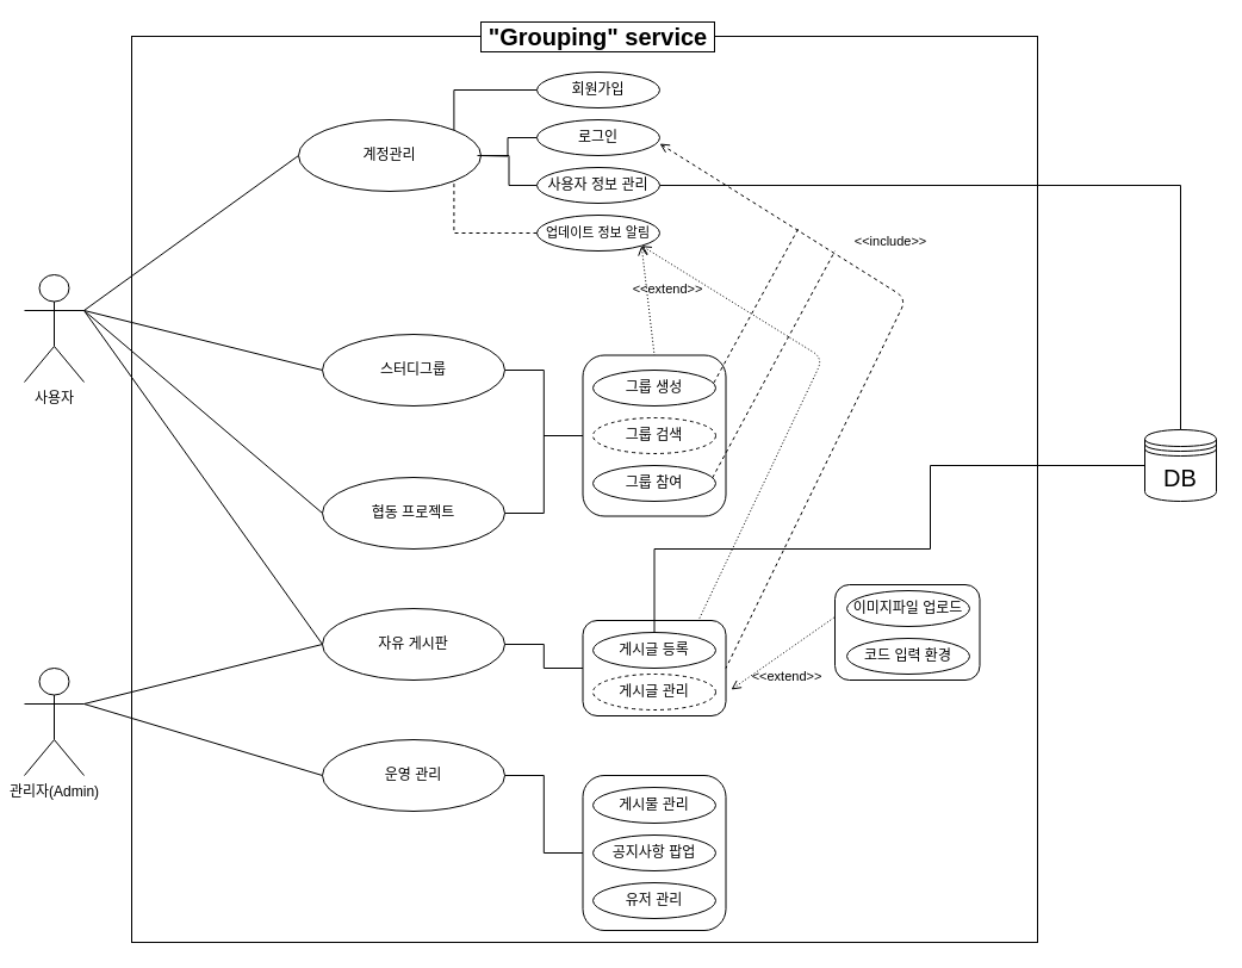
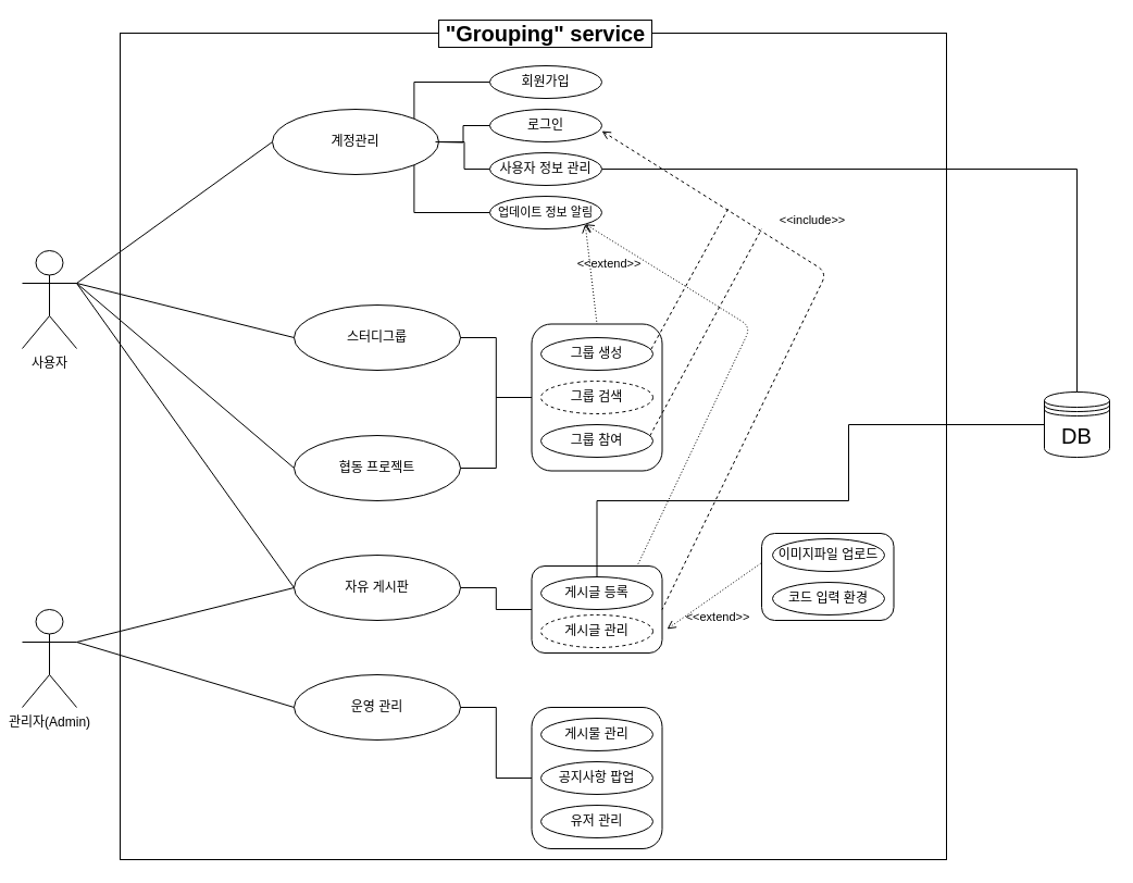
  <mxCell id="0" />
  <mxCell id="1" parent="0" />
  <mxCell id="2" value="" style="whiteSpace=wrap;html=1;aspect=fixed;" parent="1" vertex="1"><mxGeometry x="110" y="30" width="760" height="760" as="geometry" /></mxCell>
  <mxCell id="3" value="사용자" style="shape=umlActor;verticalLabelPosition=bottom;verticalAlign=top;html=1;outlineConnect=0;" parent="1" vertex="1"><mxGeometry x="20" y="230" width="50" height="90" as="geometry" /></mxCell>
  <mxCell id="4" value="계정관리" style="ellipse;whiteSpace=wrap;html=1;" parent="1" vertex="1"><mxGeometry x="250" y="100" width="153" height="60" as="geometry" /></mxCell>
  <mxCell id="5" value="협동 프로젝트" style="ellipse;whiteSpace=wrap;html=1;" parent="1" vertex="1"><mxGeometry x="270" y="400" width="153" height="60" as="geometry" /></mxCell>
  <mxCell id="6" value="스터디그룹" style="ellipse;whiteSpace=wrap;html=1;" parent="1" vertex="1"><mxGeometry x="270" y="280" width="153" height="60" as="geometry" /></mxCell>
  <mxCell id="7" value="자유 게시판" style="ellipse;whiteSpace=wrap;html=1;" parent="1" vertex="1"><mxGeometry x="270" y="510" width="153" height="60" as="geometry" /></mxCell>
  <mxCell id="8" value="운영 관리" style="ellipse;whiteSpace=wrap;html=1;" parent="1" vertex="1"><mxGeometry x="270" y="620" width="153" height="60" as="geometry" /></mxCell>
  <mxCell id="9" value="" style="endArrow=none;html=1;exitX=1;exitY=0.333;exitDx=0;exitDy=0;exitPerimeter=0;entryX=0;entryY=0.5;entryDx=0;entryDy=0;" parent="1" source="3" target="4" edge="1"><mxGeometry width="50" height="50" relative="1" as="geometry"><mxPoint x="30" y="500" as="sourcePoint" /><mxPoint x="150" y="280" as="targetPoint" /><Array as="points" /></mxGeometry></mxCell>
  <mxCell id="10" value="" style="endArrow=none;html=1;exitX=1;exitY=0.333;exitDx=0;exitDy=0;exitPerimeter=0;entryX=0;entryY=0.5;entryDx=0;entryDy=0;" parent="1" source="3" target="6" edge="1"><mxGeometry width="50" height="50" relative="1" as="geometry"><mxPoint x="80" y="270" as="sourcePoint" /><mxPoint x="260" y="140" as="targetPoint" /><Array as="points" /></mxGeometry></mxCell>
  <mxCell id="11" value="" style="endArrow=none;html=1;exitX=1;exitY=0.333;exitDx=0;exitDy=0;exitPerimeter=0;entryX=0;entryY=0.5;entryDx=0;entryDy=0;" parent="1" source="3" target="5" edge="1"><mxGeometry width="50" height="50" relative="1" as="geometry"><mxPoint x="80" y="270" as="sourcePoint" /><mxPoint x="260" y="260" as="targetPoint" /><Array as="points" /></mxGeometry></mxCell>
  <mxCell id="12" value="" style="endArrow=none;html=1;entryX=0;entryY=0.5;entryDx=0;entryDy=0;" parent="1" target="7" edge="1"><mxGeometry width="50" height="50" relative="1" as="geometry"><mxPoint x="70" y="260" as="sourcePoint" /><mxPoint x="250" y="390" as="targetPoint" /><Array as="points" /></mxGeometry></mxCell>
  <mxCell id="13" value="관리자(Admin)" style="shape=umlActor;verticalLabelPosition=bottom;verticalAlign=top;html=1;outlineConnect=0;" parent="1" vertex="1"><mxGeometry x="20" y="560" width="50" height="90" as="geometry" /></mxCell>
  <mxCell id="14" value="" style="endArrow=none;html=1;entryX=0;entryY=0.5;entryDx=0;entryDy=0;exitX=1;exitY=0.333;exitDx=0;exitDy=0;exitPerimeter=0;" parent="1" source="13" target="8" edge="1"><mxGeometry width="50" height="50" relative="1" as="geometry"><mxPoint x="70" y="370" as="sourcePoint" /><mxPoint x="250" y="590" as="targetPoint" /><Array as="points" /></mxGeometry></mxCell>
  <mxCell id="15" value="" style="endArrow=none;html=1;entryX=0;entryY=0.5;entryDx=0;entryDy=0;" parent="1" target="7" edge="1"><mxGeometry width="50" height="50" relative="1" as="geometry"><mxPoint x="70" y="590" as="sourcePoint" /><mxPoint x="250" y="580" as="targetPoint" /><Array as="points" /></mxGeometry></mxCell>
  <mxCell id="16" value="&amp;nbsp;&quot;Grouping&quot; service&amp;nbsp;" style="text;html=1;align=center;verticalAlign=middle;whiteSpace=wrap;rounded=0;fontStyle=1;fontSize=20;labelBackgroundColor=#FFFFFF;labelBorderColor=#000000;" parent="1" vertex="1"><mxGeometry x="381.5" y="20" width="238.5" height="20" as="geometry" /></mxCell>
  <mxCell id="17" style="edgeStyle=orthogonalEdgeStyle;rounded=0;orthogonalLoop=1;jettySize=auto;html=1;exitX=0;exitY=0.5;exitDx=0;exitDy=0;entryX=1;entryY=0;entryDx=0;entryDy=0;fontSize=16;endArrow=none;endFill=0;" parent="1" source="18" target="4" edge="1"><mxGeometry relative="1" as="geometry" /></mxCell>
  <mxCell id="18" value="회원가입" style="ellipse;whiteSpace=wrap;html=1;" parent="1" vertex="1"><mxGeometry x="450" y="60" width="103" height="30" as="geometry" /></mxCell>
  <mxCell id="19" style="edgeStyle=orthogonalEdgeStyle;rounded=0;orthogonalLoop=1;jettySize=auto;html=1;exitX=0;exitY=0.5;exitDx=0;exitDy=0;fontSize=16;endArrow=none;endFill=0;" parent="1" source="20" edge="1"><mxGeometry relative="1" as="geometry"><mxPoint x="400" y="130" as="targetPoint" /></mxGeometry></mxCell>
  <mxCell id="20" value="로그인" style="ellipse;whiteSpace=wrap;html=1;" parent="1" vertex="1"><mxGeometry x="450" y="100" width="103" height="30" as="geometry" /></mxCell>
- <mxCell id="21" style="edgeStyle=orthogonalEdgeStyle;rounded=0;orthogonalLoop=1;jettySize=auto;html=1;entryX=1;entryY=1;entryDx=0;entryDy=0;fontSize=16;endArrow=none;endFill=0;dashed=1;" parent="1" source="22" target="4" edge="1"><mxGeometry relative="1" as="geometry" /></mxCell>
+ <mxCell id="21" style="edgeStyle=orthogonalEdgeStyle;rounded=0;orthogonalLoop=1;jettySize=auto;html=1;entryX=1;entryY=1;entryDx=0;entryDy=0;fontSize=16;endArrow=none;endFill=0;" parent="1" source="22" target="4" edge="1"><mxGeometry relative="1" as="geometry" /></mxCell>
  <mxCell id="22" value="&lt;font style=&quot;font-size: 11px&quot;&gt;업데이트 정보 알림&lt;/font&gt;" style="ellipse;whiteSpace=wrap;html=1;" parent="1" vertex="1"><mxGeometry x="450" y="180" width="103" height="30" as="geometry" /></mxCell>
  <mxCell id="23" style="edgeStyle=orthogonalEdgeStyle;rounded=0;orthogonalLoop=1;jettySize=auto;html=1;exitX=0;exitY=0.5;exitDx=0;exitDy=0;entryX=1;entryY=0.5;entryDx=0;entryDy=0;fontSize=16;endArrow=none;endFill=0;" parent="1" source="25" target="4" edge="1"><mxGeometry relative="1" as="geometry" /></mxCell>
  <mxCell id="24" style="edgeStyle=orthogonalEdgeStyle;rounded=0;orthogonalLoop=1;jettySize=auto;html=1;exitX=1;exitY=0.5;exitDx=0;exitDy=0;entryX=0.5;entryY=0;entryDx=0;entryDy=0;fontSize=20;startArrow=none;startFill=0;endArrow=none;endFill=0;" edge="1" parent="1" source="25" target="50"><mxGeometry relative="1" as="geometry" /></mxCell>
  <mxCell id="25" value="사용자 정보 관리" style="ellipse;whiteSpace=wrap;html=1;" parent="1" vertex="1"><mxGeometry x="450" y="140" width="103" height="30" as="geometry" /></mxCell>
  <mxCell id="26" style="edgeStyle=orthogonalEdgeStyle;rounded=0;orthogonalLoop=1;jettySize=auto;html=1;entryX=1;entryY=0.5;entryDx=0;entryDy=0;endArrow=none;endFill=0;fontSize=16;" parent="1" source="28" target="6" edge="1"><mxGeometry relative="1" as="geometry" /></mxCell>
  <mxCell id="27" style="edgeStyle=orthogonalEdgeStyle;rounded=0;orthogonalLoop=1;jettySize=auto;html=1;exitX=0;exitY=0.5;exitDx=0;exitDy=0;entryX=1;entryY=0.5;entryDx=0;entryDy=0;endArrow=none;endFill=0;fontSize=16;" parent="1" source="28" target="5" edge="1"><mxGeometry relative="1" as="geometry" /></mxCell>
  <mxCell id="28" value="" style="rounded=1;whiteSpace=wrap;html=1;fontSize=16;" parent="1" vertex="1"><mxGeometry x="488.5" y="297.5" width="120" height="135" as="geometry" /></mxCell>
  <mxCell id="29" value="그룹 생성" style="ellipse;whiteSpace=wrap;html=1;" parent="1" vertex="1"><mxGeometry x="497" y="310" width="103" height="30" as="geometry" /></mxCell>
  <mxCell id="30" value="그룹 검색" style="ellipse;whiteSpace=wrap;html=1;dashed=1;" parent="1" vertex="1"><mxGeometry x="497" y="350" width="103" height="30" as="geometry" /></mxCell>
  <mxCell id="31" value="그룹 참여" style="ellipse;whiteSpace=wrap;html=1;" parent="1" vertex="1"><mxGeometry x="497" y="390" width="103" height="30" as="geometry" /></mxCell>
  <mxCell id="32" style="edgeStyle=orthogonalEdgeStyle;rounded=0;orthogonalLoop=1;jettySize=auto;html=1;exitX=0;exitY=0.5;exitDx=0;exitDy=0;endArrow=none;endFill=0;fontSize=16;" parent="1" source="33" target="7" edge="1"><mxGeometry relative="1" as="geometry" /></mxCell>
  <mxCell id="33" value="" style="rounded=1;whiteSpace=wrap;html=1;fontSize=16;" parent="1" vertex="1"><mxGeometry x="488.5" y="520" width="120" height="80" as="geometry" /></mxCell>
  <mxCell id="34" value="게시글 관리" style="ellipse;whiteSpace=wrap;html=1;dashed=1;" parent="1" vertex="1"><mxGeometry x="497" y="565" width="103" height="30" as="geometry" /></mxCell>
  <mxCell id="35" style="edgeStyle=orthogonalEdgeStyle;rounded=0;orthogonalLoop=1;jettySize=auto;html=1;exitX=0.5;exitY=0;exitDx=0;exitDy=0;entryX=0;entryY=0.5;entryDx=0;entryDy=0;startArrow=none;startFill=0;endArrow=none;endFill=0;fontSize=20;" edge="1" parent="1" source="36" target="50"><mxGeometry relative="1" as="geometry"><Array as="points"><mxPoint x="549" y="460" /><mxPoint x="780" y="460" /><mxPoint x="780" y="390" /></Array></mxGeometry></mxCell>
  <mxCell id="36" value="게시글 등록" style="ellipse;whiteSpace=wrap;html=1;" parent="1" vertex="1"><mxGeometry x="497" y="530" width="103" height="30" as="geometry" /></mxCell>
  <mxCell id="37" value="" style="endArrow=none;dashed=1;html=1;fontSize=16;entryX=1;entryY=0.5;entryDx=0;entryDy=0;startArrow=open;startFill=0;" parent="1" target="33" edge="1"><mxGeometry width="50" height="50" relative="1" as="geometry"><mxPoint x="553" y="120" as="sourcePoint" /><mxPoint x="603" y="70" as="targetPoint" /><Array as="points"><mxPoint x="760" y="250" /></Array></mxGeometry></mxCell>
  <mxCell id="38" value="&lt;font style=&quot;font-size: 11px&quot;&gt;&amp;lt;&amp;lt;include&amp;gt;&amp;gt;&lt;/font&gt;" style="text;html=1;strokeColor=none;fillColor=none;align=center;verticalAlign=middle;whiteSpace=wrap;rounded=0;fontSize=16;" parent="1" vertex="1"><mxGeometry x="727" y="190" width="40" height="20" as="geometry" /></mxCell>
  <mxCell id="39" value="" style="endArrow=none;dashed=1;html=1;fontSize=16;exitX=0.984;exitY=0.355;exitDx=0;exitDy=0;exitPerimeter=0;" parent="1" source="29" edge="1"><mxGeometry width="50" height="50" relative="1" as="geometry"><mxPoint x="600" y="330" as="sourcePoint" /><mxPoint x="670" y="190" as="targetPoint" /></mxGeometry></mxCell>
  <mxCell id="40" value="" style="endArrow=none;dashed=1;html=1;fontSize=16;exitX=0.973;exitY=0.345;exitDx=0;exitDy=0;exitPerimeter=0;" parent="1" source="31" edge="1"><mxGeometry width="50" height="50" relative="1" as="geometry"><mxPoint x="600" y="410" as="sourcePoint" /><mxPoint x="700" y="210" as="targetPoint" /></mxGeometry></mxCell>
  <mxCell id="41" value="" style="endArrow=none;dashed=1;html=1;fontSize=16;startArrow=open;startFill=0;dashPattern=1 2;" parent="1" edge="1"><mxGeometry width="50" height="50" relative="1" as="geometry"><mxPoint x="613" y="578" as="sourcePoint" /><mxPoint x="710" y="510" as="targetPoint" /></mxGeometry></mxCell>
  <mxCell id="42" value="" style="rounded=1;whiteSpace=wrap;html=1;fontSize=16;" parent="1" vertex="1"><mxGeometry x="700" y="490" width="121.5" height="80" as="geometry" /></mxCell>
  <mxCell id="43" value="이미지파일 업로드" style="ellipse;whiteSpace=wrap;html=1;" parent="1" vertex="1"><mxGeometry x="710" y="495" width="103" height="30" as="geometry" /></mxCell>
  <mxCell id="44" value="코드 입력 환경" style="ellipse;whiteSpace=wrap;html=1;" parent="1" vertex="1"><mxGeometry x="710" y="535" width="103" height="30" as="geometry" /></mxCell>
  <mxCell id="45" value="&lt;font style=&quot;font-size: 11px&quot;&gt;&amp;lt;&amp;lt;extend&amp;gt;&amp;gt;&lt;/font&gt;" style="text;html=1;strokeColor=none;fillColor=none;align=center;verticalAlign=middle;whiteSpace=wrap;rounded=0;fontSize=16;" parent="1" vertex="1"><mxGeometry x="640" y="555" width="40" height="20" as="geometry" /></mxCell>
  <mxCell id="46" style="edgeStyle=orthogonalEdgeStyle;rounded=0;orthogonalLoop=1;jettySize=auto;html=1;exitX=0;exitY=0.5;exitDx=0;exitDy=0;entryX=1;entryY=0.5;entryDx=0;entryDy=0;startArrow=none;startFill=0;endArrow=none;endFill=0;fontSize=16;" parent="1" source="47" target="8" edge="1"><mxGeometry relative="1" as="geometry" /></mxCell>
  <mxCell id="47" value="" style="rounded=1;whiteSpace=wrap;html=1;fontSize=16;" parent="1" vertex="1"><mxGeometry x="488.5" y="650" width="120" height="130" as="geometry" /></mxCell>
  <mxCell id="48" value="게시물 관리" style="ellipse;whiteSpace=wrap;html=1;" parent="1" vertex="1"><mxGeometry x="497" y="660" width="103" height="30" as="geometry" /></mxCell>
  <mxCell id="49" value="공지사항 팝업" style="ellipse;whiteSpace=wrap;html=1;" parent="1" vertex="1"><mxGeometry x="497" y="700" width="103" height="30" as="geometry" /></mxCell>
  <mxCell id="50" value="DB" style="shape=datastore;whiteSpace=wrap;html=1;rounded=0;labelBackgroundColor=#FFFFFF;fillColor=none;fontSize=20;" vertex="1" parent="1"><mxGeometry x="960" y="360" width="60" height="60" as="geometry" /></mxCell>
  <mxCell id="51" value="유저 관리" style="ellipse;whiteSpace=wrap;html=1;" vertex="1" parent="1"><mxGeometry x="497" y="740" width="103" height="30" as="geometry" /></mxCell>
  <mxCell id="52" value="" style="endArrow=none;dashed=1;html=1;fontSize=16;entryX=1;entryY=0.5;entryDx=0;entryDy=0;startArrow=open;startFill=0;exitX=1;exitY=1;exitDx=0;exitDy=0;dashPattern=1 2;" edge="1" parent="1" source="22"><mxGeometry width="50" height="50" relative="1" as="geometry"><mxPoint x="493" y="-142.5" as="sourcePoint" /><mxPoint x="548.5" y="297.5" as="targetPoint" /><Array as="points" /></mxGeometry></mxCell>
  <mxCell id="53" value="" style="endArrow=none;dashed=1;html=1;fontSize=16;entryX=1;entryY=0.5;entryDx=0;entryDy=0;startArrow=open;startFill=0;exitX=1;exitY=1;exitDx=0;exitDy=0;dashPattern=1 2;" edge="1" parent="1" source="22"><mxGeometry width="50" height="50" relative="1" as="geometry"><mxPoint x="500" y="210" as="sourcePoint" /><mxPoint x="585.5" y="520" as="targetPoint" /><Array as="points"><mxPoint x="690" y="300" /></Array></mxGeometry></mxCell>
  <mxCell id="54" value="&lt;font style=&quot;font-size: 11px&quot;&gt;&amp;lt;&amp;lt;extend&amp;gt;&amp;gt;&lt;/font&gt;" style="text;html=1;strokeColor=none;fillColor=none;align=center;verticalAlign=middle;whiteSpace=wrap;rounded=0;fontSize=16;" vertex="1" parent="1"><mxGeometry x="540" y="230" width="40" height="20" as="geometry" /></mxCell>
